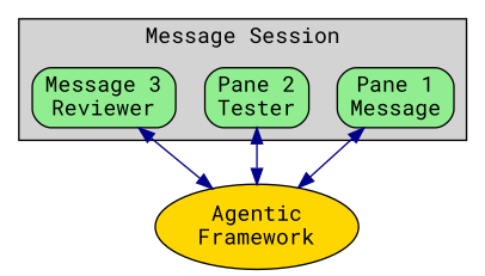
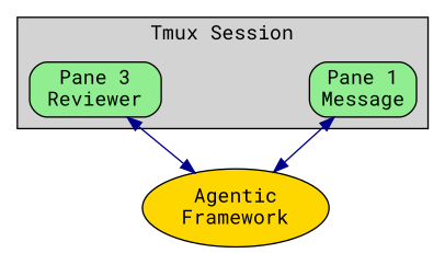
  digraph {
    fontname="Roboto Mono"
    rankdir=TB
    node [fillcolor=lightgreen fontname="Roboto Mono" shape=box style="rounded,filled"]
    edge [color=darkblue dir=both fontname="Roboto Mono"]
    n1 [label="Pane 1\nMessage"]
-   n2 [label="Pane 2\nTester"]
-   n3 [label="Message 3\nReviewer"]
+   n3 [label="Pane 3\nReviewer"]
    n4 [fillcolor=gold label="Agentic\nFramework" shape=ellipse]
    subgraph cluster_1 {
      fillcolor=lightgray
-     label="Message Session"
+     label="Tmux Session"
      rank=same
      style=filled
      n1
-     n2
      n3
    }
    n1 -> n4
-   n2 -> n4
    n3 -> n4
  }
